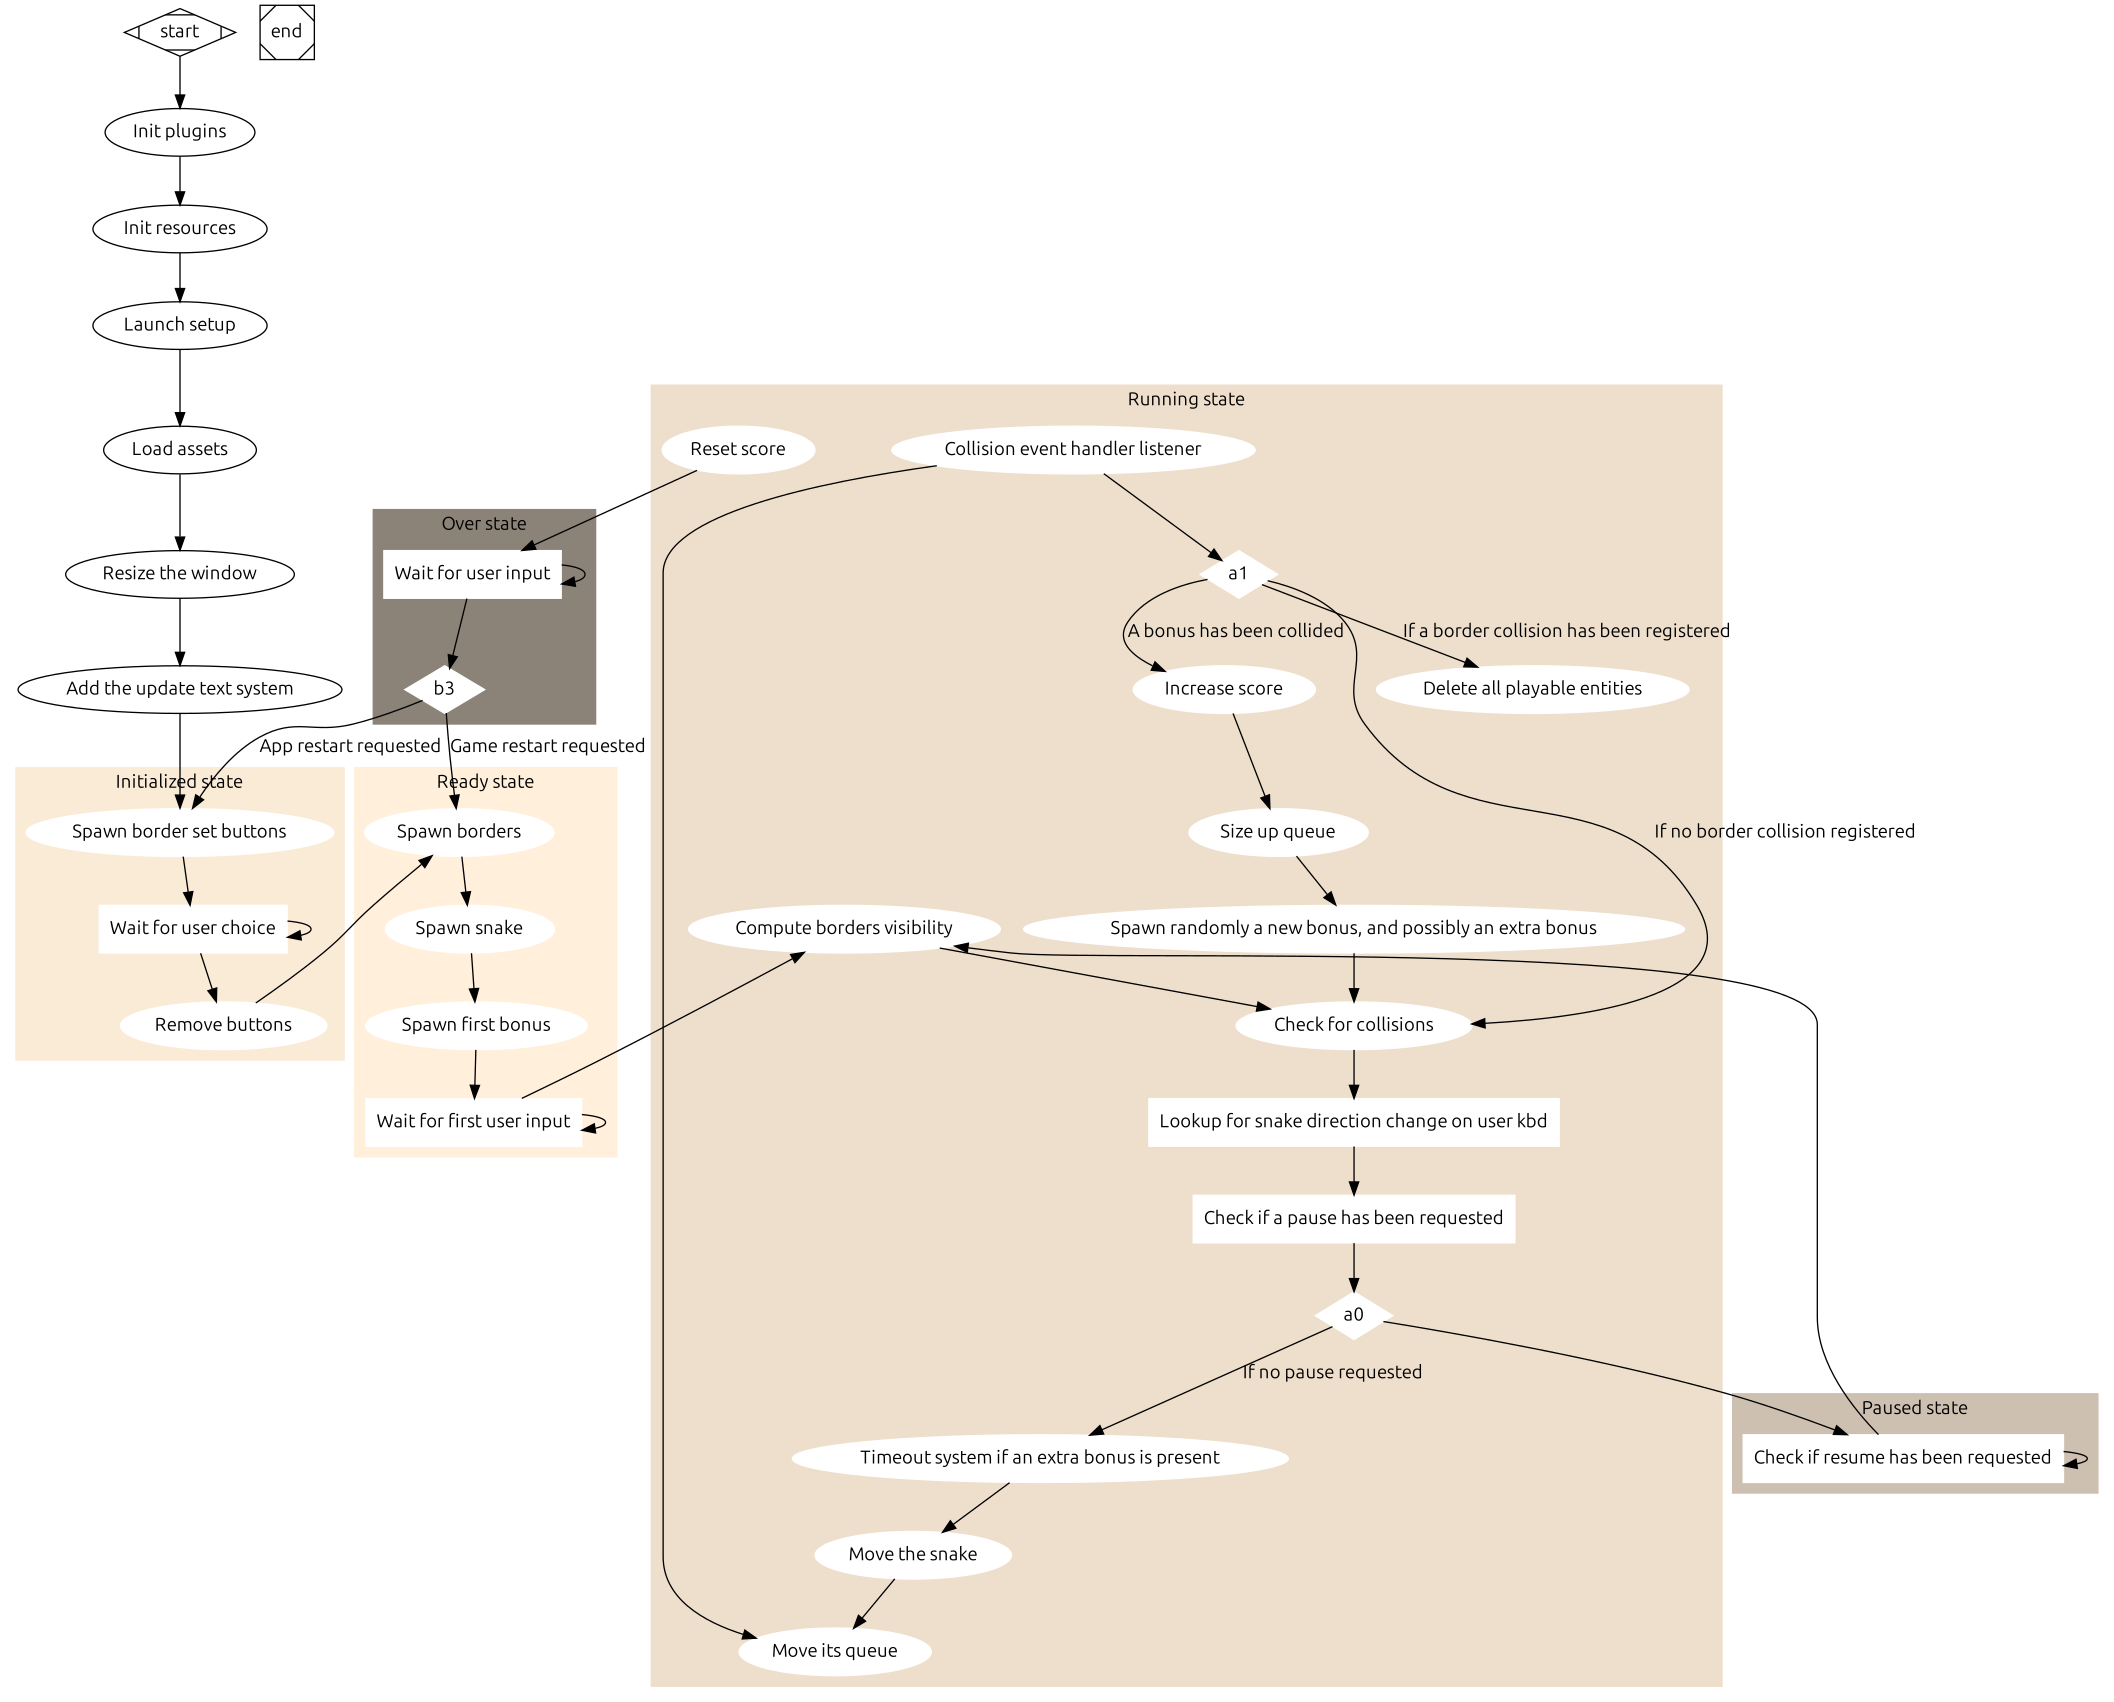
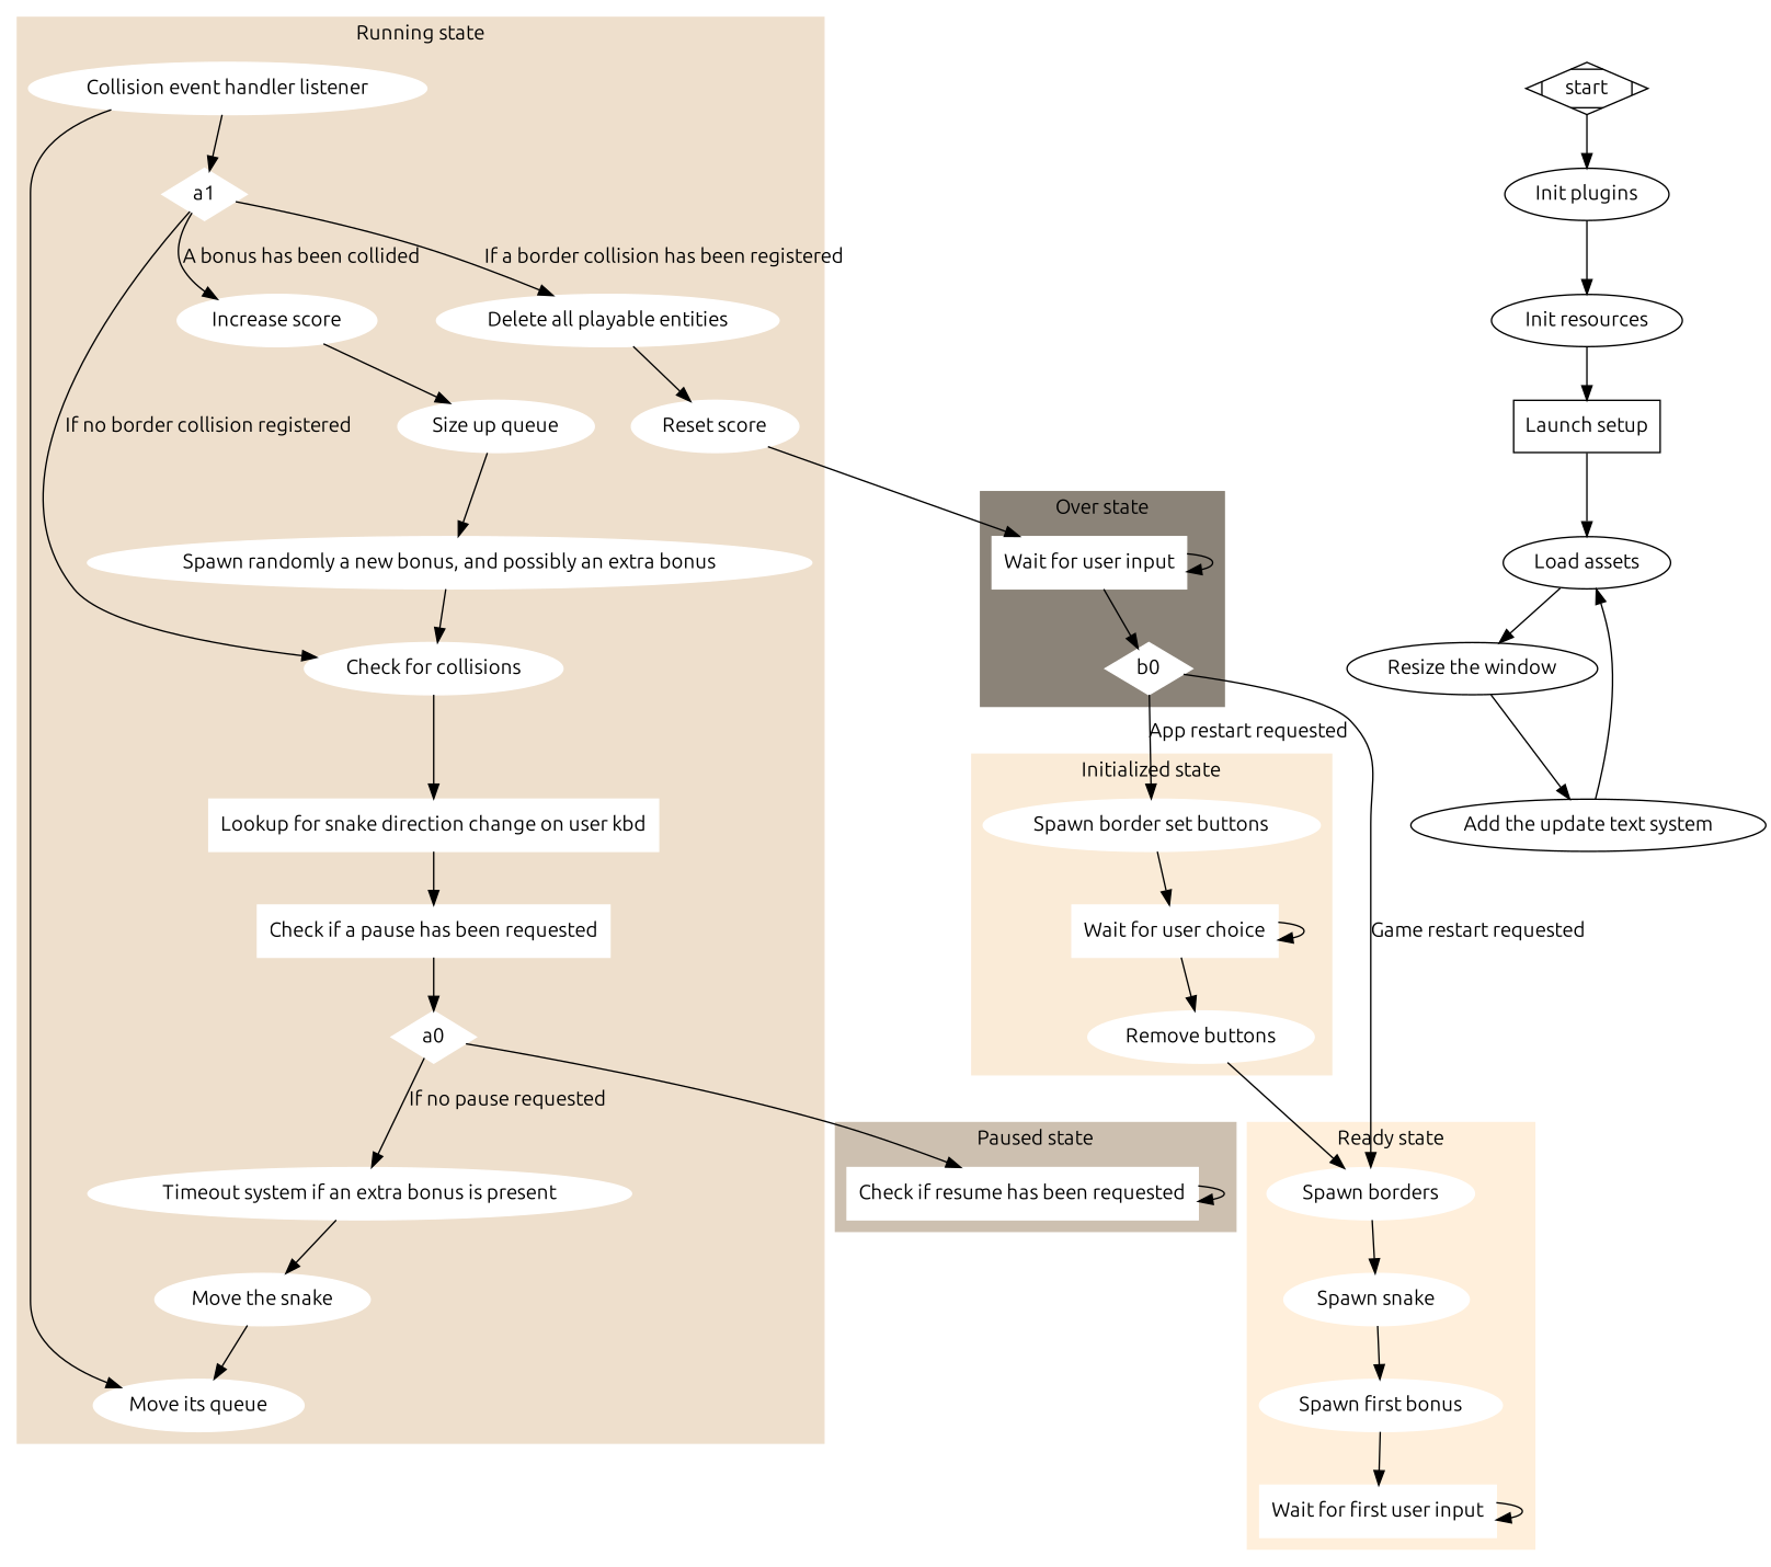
  digraph {
    fontname=Ubuntu
    node [color=white fontname=Ubuntu style=filled]
    edge [fontname=Ubuntu]
    "Spawn border set buttons"
    "Wait for user choice" [shape=box]
    "Remove buttons"
    "Spawn borders"
    "Spawn snake"
    "Spawn first bonus"
    "Wait for first user input" [shape=box]
-   "Compute borders visibility"
    "Check for collisions"
    "Lookup for snake direction change on user kbd" [shape=box]
    "Check if a pause has been requested" [shape=box]
    a0 [shape=diamond]
    "Timeout system if an extra bonus is present"
    "Move the snake"
    "Move its queue"
    "Collision event handler listener"
    a1 [shape=diamond]
    "Delete all playable entities"
    "Increase score"
    "Reset score"
    "Size up queue"
    "Spawn randomly a new bonus, and possibly an extra bonus"
    "Check if resume has been requested" [shape=box]
    "Wait for user input" [shape=box]
-   b0 [shape=diamond label=b3]
+   b0 [shape=diamond]
    start [shape=Mdiamond color="" style=""]
    "Init plugins" [color="" style=""]
    "Init resources" [color="" style=""]
-   "Launch setup" [color="" style=""]
+   "Launch setup" [shape=box color="" style=""]
    "Load assets" [color="" style=""]
    "Resize the window" [color="" style=""]
    "Add the update text system" [color="" style=""]
-   end [shape=Msquare color="" style=""]
    subgraph cluster_1 {
      color=antiquewhite
      label="Initialized state"
      style=filled
      "Spawn border set buttons"
      "Wait for user choice"
      "Remove buttons"
    }
    subgraph cluster_2 {
      color=antiquewhite1
      label="Ready state"
      style=filled
      "Spawn borders"
      "Spawn snake"
      "Spawn first bonus"
      "Wait for first user input"
    }
    subgraph cluster_3 {
      color=antiquewhite2
      label="Running state"
      style=filled
-     "Compute borders visibility"
      "Check for collisions"
      "Lookup for snake direction change on user kbd"
      "Check if a pause has been requested"
      a0
      "Timeout system if an extra bonus is present"
      "Move the snake"
      "Move its queue"
      "Collision event handler listener"
      a1
      "Delete all playable entities"
      "Increase score"
      "Reset score"
      "Size up queue"
      "Spawn randomly a new bonus, and possibly an extra bonus"
    }
    subgraph cluster_4 {
      color=antiquewhite3
      label="Paused state"
      style=filled
      "Check if resume has been requested"
    }
    subgraph cluster_5 {
      color=antiquewhite4
      label="Over state"
      style=filled
      "Wait for user input"
      b0
    }
    "Spawn border set buttons" -> "Wait for user choice"
    "Wait for user choice" -> "Wait for user choice"
    "Wait for user choice" -> "Remove buttons"
    "Remove buttons" -> "Spawn borders"
    "Spawn borders" -> "Spawn snake"
    "Spawn snake" -> "Spawn first bonus"
    "Spawn first bonus" -> "Wait for first user input"
    "Wait for first user input" -> "Wait for first user input"
-   "Wait for first user input" -> "Compute borders visibility"
-   "Compute borders visibility" -> "Check for collisions"
    "Check for collisions" -> "Lookup for snake direction change on user kbd"
    "Lookup for snake direction change on user kbd" -> "Check if a pause has been requested"
    "Check if a pause has been requested" -> a0
    a0 -> "Timeout system if an extra bonus is present" [label="If no pause requested"]
    a0 -> "Check if resume has been requested"
    "Timeout system if an extra bonus is present" -> "Move the snake"
    "Move the snake" -> "Move its queue"
    "Collision event handler listener" -> "Move its queue"
    "Collision event handler listener" -> a1
    a1 -> "Check for collisions" [label="If no border collision registered"]
    a1 -> "Delete all playable entities" [label="If a border collision has been registered"]
    a1 -> "Increase score" [label="A bonus has been collided"]
+   "Delete all playable entities" -> "Reset score"
    "Increase score" -> "Size up queue"
    "Reset score" -> "Wait for user input"
    "Size up queue" -> "Spawn randomly a new bonus, and possibly an extra bonus"
    "Spawn randomly a new bonus, and possibly an extra bonus" -> "Check for collisions"
-   "Check if resume has been requested" -> "Compute borders visibility"
    "Check if resume has been requested" -> "Check if resume has been requested"
    "Wait for user input" -> "Wait for user input"
    "Wait for user input" -> b0
    b0 -> "Spawn border set buttons" [label="App restart requested"]
    b0 -> "Spawn borders" [label="Game restart requested"]
    start -> "Init plugins"
    "Init plugins" -> "Init resources"
    "Init resources" -> "Launch setup"
    "Launch setup" -> "Load assets"
    "Load assets" -> "Resize the window"
    "Resize the window" -> "Add the update text system"
-   "Add the update text system" -> "Spawn border set buttons"
+   "Add the update text system" -> "Load assets"
  }
